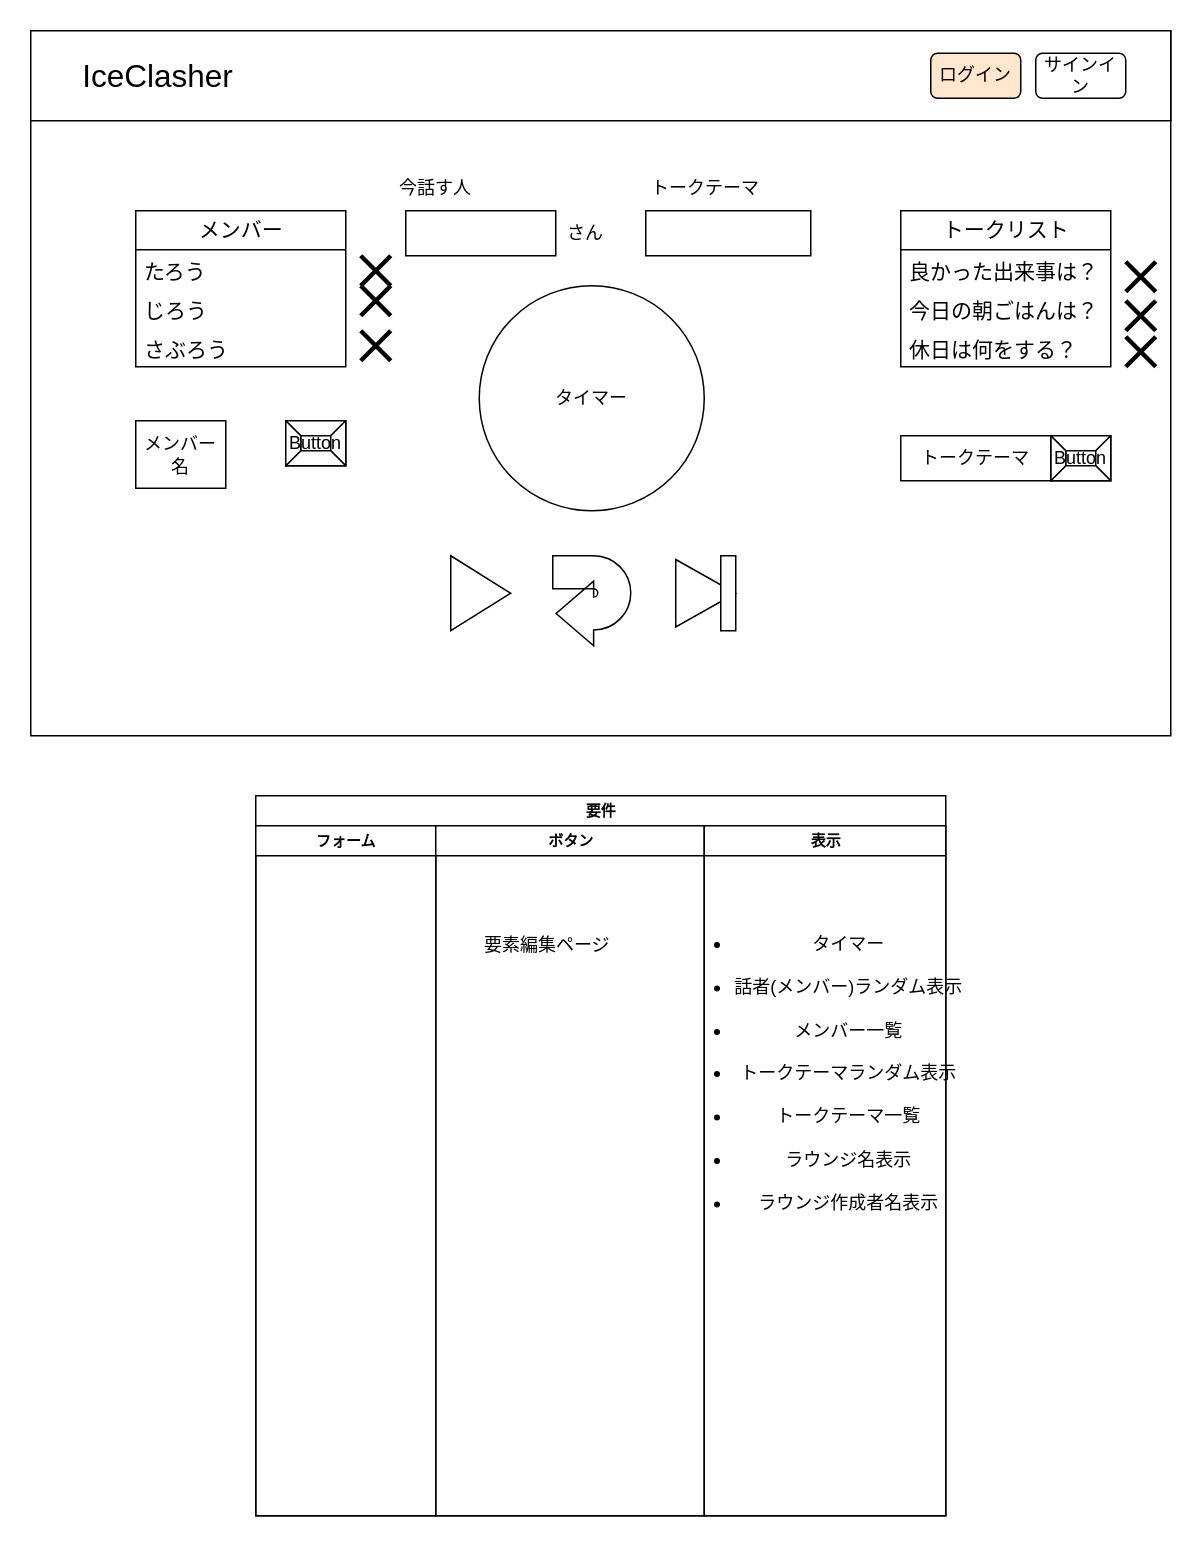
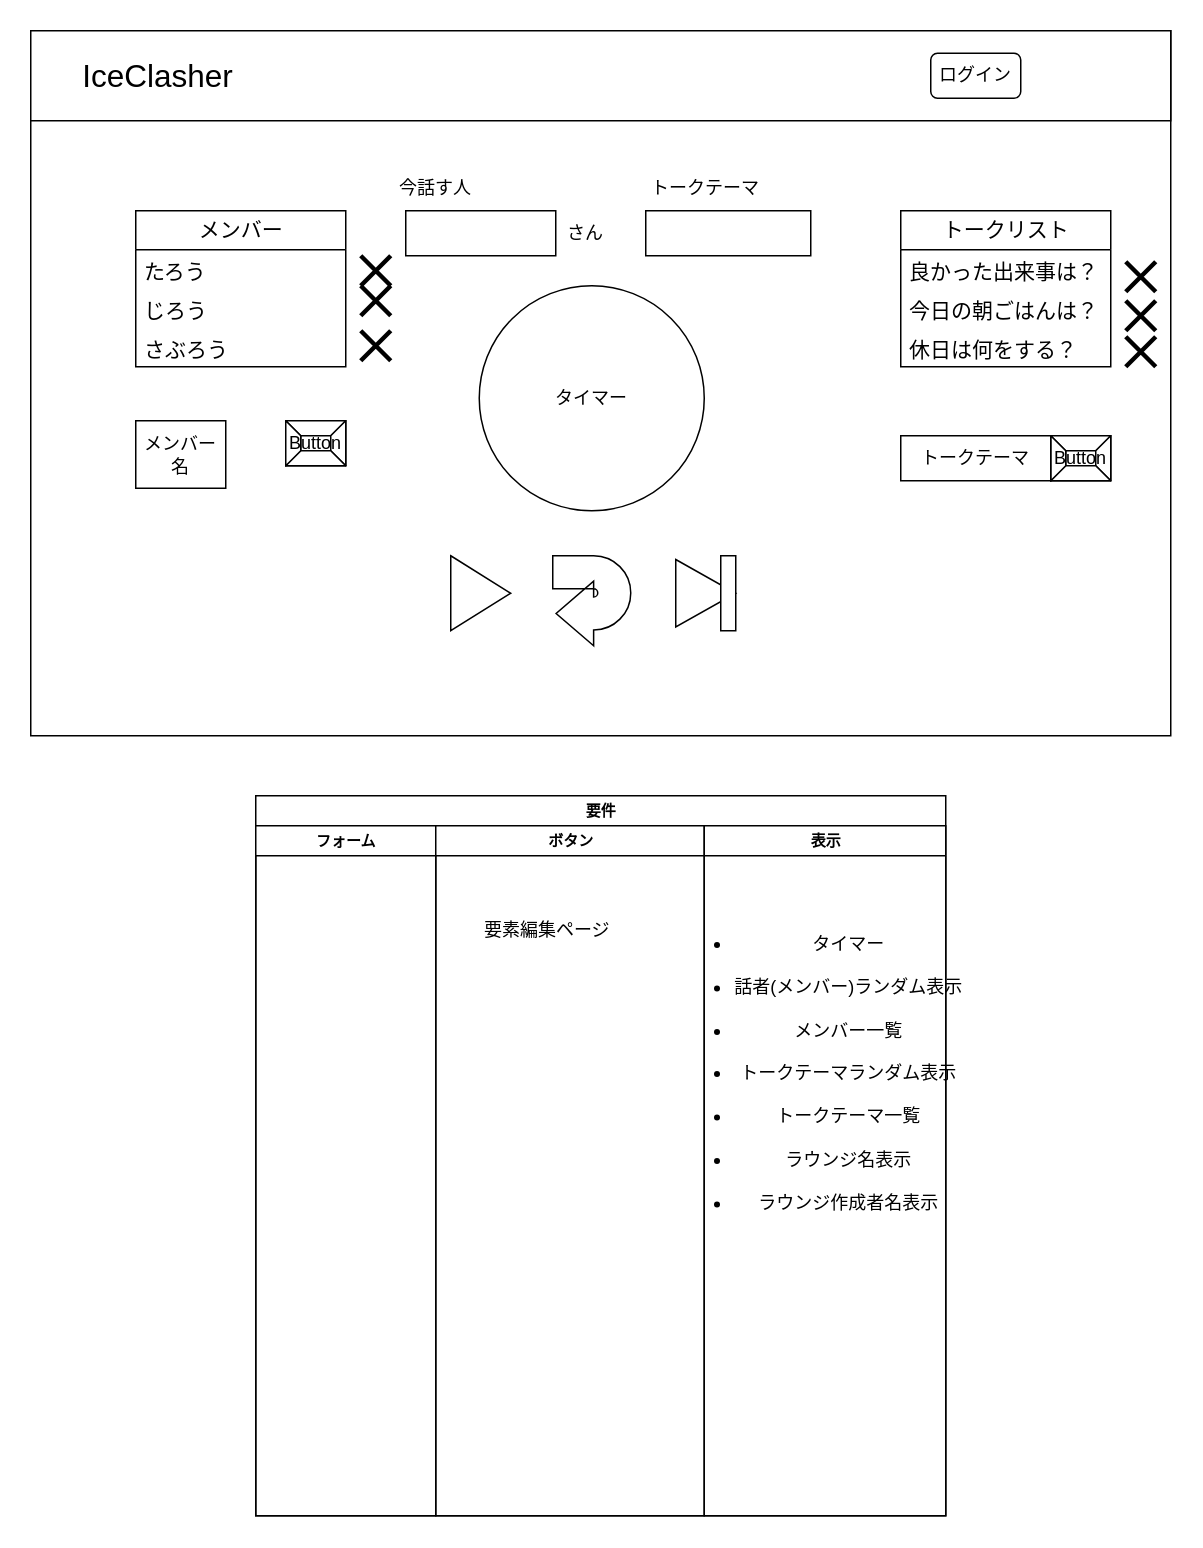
  <mxCell id="0" />
  <mxCell id="1" parent="0" />
  <mxCell id="2" value="" style="rounded=0;whiteSpace=wrap;html=1;" parent="1" vertex="1"><mxGeometry x="20" y="20" width="760" height="470" as="geometry" /></mxCell>
  <mxCell id="3" value="" style="rounded=0;whiteSpace=wrap;html=1;" parent="1" vertex="1"><mxGeometry x="20" y="20" width="760" height="60" as="geometry" /></mxCell>
- <mxCell id="4" value="ログイン" style="rounded=1;whiteSpace=wrap;html=1;fillColor=#ffe6cc;" parent="1" vertex="1"><mxGeometry x="620" y="35" width="60" height="30" as="geometry" /></mxCell>
- <mxCell id="5" value="サインイン" style="rounded=1;whiteSpace=wrap;html=1;" parent="1" vertex="1"><mxGeometry x="690" y="35" width="60" height="30" as="geometry" /></mxCell>
+ <mxCell id="4" value="ログイン" style="rounded=1;whiteSpace=wrap;html=1;" parent="1" vertex="1"><mxGeometry x="620" y="35" width="60" height="30" as="geometry" /></mxCell>
  <mxCell id="6" value="IceClasher" style="text;html=1;strokeColor=none;fillColor=none;align=center;verticalAlign=middle;whiteSpace=wrap;rounded=0;fontSize=21;" parent="1" vertex="1"><mxGeometry x="50" y="27.5" width="110" height="45" as="geometry" /></mxCell>
  <mxCell id="7" value="要件" style="swimlane;childLayout=stackLayout;resizeParent=1;resizeParentMax=0;startSize=20;html=1;fontSize=10;" parent="1" vertex="1"><mxGeometry x="170" y="530" width="460.0" height="480" as="geometry" /></mxCell>
  <mxCell id="8" value="フォーム" style="swimlane;startSize=20;html=1;fontSize=10;" parent="7" vertex="1"><mxGeometry y="20" width="120" height="460" as="geometry" /></mxCell>
  <mxCell id="9" value="ボタン" style="swimlane;startSize=20;html=1;fontSize=10;" parent="7" vertex="1"><mxGeometry x="120" y="20" width="179.0" height="460" as="geometry" /></mxCell>
- <mxCell id="10" value="要素編集ページ" style="text;html=1;align=center;verticalAlign=middle;resizable=0;points=[];autosize=1;strokeColor=none;fillColor=none;" vertex="1" parent="9"><mxGeometry x="19.0" y="65" width="110" height="30" as="geometry" /></mxCell>
+ <mxCell id="10" value="要素編集ページ" style="text;html=1;align=center;verticalAlign=middle;resizable=0;points=[];autosize=1;strokeColor=none;fillColor=none;" vertex="1" parent="9"><mxGeometry x="19.0" y="55" width="110" height="30" as="geometry" /></mxCell>
  <mxCell id="11" value="表示" style="swimlane;startSize=20;html=1;fontSize=10;" parent="7" vertex="1"><mxGeometry x="299.0" y="20" width="161" height="460" as="geometry" /></mxCell>
  <mxCell id="12" value="&lt;ul&gt;&lt;br/&gt;&lt;li&gt;タイマー&lt;/li&gt;&lt;br/&gt;&lt;li&gt;話者(メンバー)ランダム表示&lt;/li&gt;&lt;br/&gt;&lt;li&gt;メンバー一覧&lt;/li&gt;&lt;br/&gt;&lt;li&gt;トークテーマランダム表示&lt;/li&gt;&lt;br/&gt;&lt;li&gt;トークテーマ一覧&lt;/li&gt;&lt;br/&gt;&lt;li&gt;ラウンジ名表示&lt;/li&gt;&lt;br/&gt;&lt;li&gt;ラウンジ作成者名表示&lt;/li&gt;&lt;br/&gt;&lt;/ul&gt;" style="text;html=1;align=center;verticalAlign=middle;resizable=0;points=[];autosize=1;strokeColor=none;fillColor=none;" vertex="1" parent="11"><mxGeometry x="-29" y="15" width="210" height="300" as="geometry" /></mxCell>
  <mxCell id="13" value="タイマー" style="ellipse;whiteSpace=wrap;html=1;aspect=fixed;" vertex="1" parent="1"><mxGeometry x="319" y="190" width="150" height="150" as="geometry" /></mxCell>
  <mxCell id="14" value="" style="rounded=0;whiteSpace=wrap;html=1;" vertex="1" parent="1"><mxGeometry x="270" y="140" width="100" height="30" as="geometry" /></mxCell>
  <mxCell id="15" value="" style="rounded=0;whiteSpace=wrap;html=1;" vertex="1" parent="1"><mxGeometry x="430" y="140" width="110" height="30" as="geometry" /></mxCell>
  <mxCell id="16" value="さん" style="text;html=1;strokeColor=none;fillColor=none;align=center;verticalAlign=middle;whiteSpace=wrap;rounded=0;" vertex="1" parent="1"><mxGeometry x="360" y="140" width="60" height="30" as="geometry" /></mxCell>
  <mxCell id="17" value="トークテーマ" style="text;html=1;strokeColor=none;fillColor=none;align=center;verticalAlign=middle;whiteSpace=wrap;rounded=0;" vertex="1" parent="1"><mxGeometry x="400" y="110" width="140" height="30" as="geometry" /></mxCell>
  <mxCell id="18" value="" style="triangle;whiteSpace=wrap;html=1;" vertex="1" parent="1"><mxGeometry x="300" y="370" width="40" height="50" as="geometry" /></mxCell>
  <mxCell id="19" value="今話す人" style="text;html=1;strokeColor=none;fillColor=none;align=center;verticalAlign=middle;whiteSpace=wrap;rounded=0;" vertex="1" parent="1"><mxGeometry x="220" y="110" width="140" height="30" as="geometry" /></mxCell>
  <mxCell id="20" value="" style="triangle;whiteSpace=wrap;html=1;" vertex="1" parent="1"><mxGeometry x="450" y="372.5" width="40" height="45" as="geometry" /></mxCell>
  <mxCell id="21" value="" style="rounded=0;whiteSpace=wrap;html=1;" vertex="1" parent="1"><mxGeometry x="480" y="370" width="10" height="50" as="geometry" /></mxCell>
  <mxCell id="22" value="トークリスト" style="swimlane;fontStyle=0;childLayout=stackLayout;horizontal=1;startSize=26;fillColor=none;horizontalStack=0;resizeParent=1;resizeParentMax=0;resizeLast=0;collapsible=1;marginBottom=0;html=1;fontSize=14;" vertex="1" parent="1"><mxGeometry x="600" y="140" width="140" height="104" as="geometry" /></mxCell>
  <mxCell id="23" value="良かった出来事は？" style="text;strokeColor=none;fillColor=none;align=left;verticalAlign=top;spacingLeft=4;spacingRight=4;overflow=hidden;rotatable=0;points=[[0,0.5],[1,0.5]];portConstraint=eastwest;whiteSpace=wrap;html=1;fontSize=14;" vertex="1" parent="22"><mxGeometry y="26" width="140" height="26" as="geometry" /></mxCell>
  <mxCell id="24" value="今日の朝ごはんは？" style="text;strokeColor=none;fillColor=none;align=left;verticalAlign=top;spacingLeft=4;spacingRight=4;overflow=hidden;rotatable=0;points=[[0,0.5],[1,0.5]];portConstraint=eastwest;whiteSpace=wrap;html=1;fontSize=14;" vertex="1" parent="22"><mxGeometry y="52" width="140" height="26" as="geometry" /></mxCell>
  <mxCell id="25" value="休日は何をする？" style="text;strokeColor=none;fillColor=none;align=left;verticalAlign=top;spacingLeft=4;spacingRight=4;overflow=hidden;rotatable=0;points=[[0,0.5],[1,0.5]];portConstraint=eastwest;whiteSpace=wrap;html=1;fontSize=14;" vertex="1" parent="22"><mxGeometry y="78" width="140" height="26" as="geometry" /></mxCell>
  <mxCell id="26" value="メンバー" style="swimlane;fontStyle=0;childLayout=stackLayout;horizontal=1;startSize=26;fillColor=none;horizontalStack=0;resizeParent=1;resizeParentMax=0;resizeLast=0;collapsible=1;marginBottom=0;html=1;fontSize=14;" vertex="1" parent="1"><mxGeometry x="90" y="140" width="140" height="104" as="geometry" /></mxCell>
  <mxCell id="27" value="たろう" style="text;strokeColor=none;fillColor=none;align=left;verticalAlign=top;spacingLeft=4;spacingRight=4;overflow=hidden;rotatable=0;points=[[0,0.5],[1,0.5]];portConstraint=eastwest;whiteSpace=wrap;html=1;fontSize=14;" vertex="1" parent="26"><mxGeometry y="26" width="140" height="26" as="geometry" /></mxCell>
  <mxCell id="28" value="じろう" style="text;strokeColor=none;fillColor=none;align=left;verticalAlign=top;spacingLeft=4;spacingRight=4;overflow=hidden;rotatable=0;points=[[0,0.5],[1,0.5]];portConstraint=eastwest;whiteSpace=wrap;html=1;fontSize=14;" vertex="1" parent="26"><mxGeometry y="52" width="140" height="26" as="geometry" /></mxCell>
  <mxCell id="29" value="さぶろう" style="text;strokeColor=none;fillColor=none;align=left;verticalAlign=top;spacingLeft=4;spacingRight=4;overflow=hidden;rotatable=0;points=[[0,0.5],[1,0.5]];portConstraint=eastwest;whiteSpace=wrap;html=1;fontSize=14;" vertex="1" parent="26"><mxGeometry y="78" width="140" height="26" as="geometry" /></mxCell>
  <mxCell id="30" value="メンバー名" style="rounded=0;whiteSpace=wrap;html=1;" vertex="1" parent="1"><mxGeometry x="90" y="280" width="60" height="45" as="geometry" /></mxCell>
  <mxCell id="31" value="Button" style="labelPosition=center;verticalLabelPosition=middle;align=center;html=1;shape=mxgraph.basic.button;dx=10;whiteSpace=wrap;" vertex="1" parent="1"><mxGeometry x="190" y="280" width="40" height="30" as="geometry" /></mxCell>
  <mxCell id="32" value="" style="shape=umlDestroy;whiteSpace=wrap;html=1;strokeWidth=3;" vertex="1" parent="1"><mxGeometry x="240" y="170" width="20" height="20" as="geometry" /></mxCell>
  <mxCell id="33" value="" style="shape=umlDestroy;whiteSpace=wrap;html=1;strokeWidth=3;" vertex="1" parent="1"><mxGeometry x="240" y="190" width="20" height="20" as="geometry" /></mxCell>
  <mxCell id="34" value="" style="shape=umlDestroy;whiteSpace=wrap;html=1;strokeWidth=3;" vertex="1" parent="1"><mxGeometry x="240" y="220" width="20" height="20" as="geometry" /></mxCell>
  <mxCell id="35" value="" style="shape=umlDestroy;whiteSpace=wrap;html=1;strokeWidth=3;" vertex="1" parent="1"><mxGeometry x="750" y="174" width="20" height="20" as="geometry" /></mxCell>
  <mxCell id="36" value="" style="shape=umlDestroy;whiteSpace=wrap;html=1;strokeWidth=3;" vertex="1" parent="1"><mxGeometry x="750" y="224" width="20" height="20" as="geometry" /></mxCell>
  <mxCell id="37" value="" style="shape=umlDestroy;whiteSpace=wrap;html=1;strokeWidth=3;" vertex="1" parent="1"><mxGeometry x="750" y="200" width="20" height="20" as="geometry" /></mxCell>
  <mxCell id="38" value="Button" style="labelPosition=center;verticalLabelPosition=middle;align=center;html=1;shape=mxgraph.basic.button;dx=10;whiteSpace=wrap;" vertex="1" parent="1"><mxGeometry x="700" y="290" width="40" height="30" as="geometry" /></mxCell>
  <mxCell id="39" value="トークテーマ" style="rounded=0;whiteSpace=wrap;html=1;" vertex="1" parent="1"><mxGeometry x="600" y="290" width="100" height="30" as="geometry" /></mxCell>
  <mxCell id="40" value="" style="html=1;shadow=0;dashed=0;align=center;verticalAlign=middle;shape=mxgraph.arrows2.uTurnArrow;dy=11;arrowHead=43;dx2=25;fontSize=14;direction=west;" vertex="1" parent="1"><mxGeometry x="368" y="370" width="52" height="60" as="geometry" /></mxCell>
